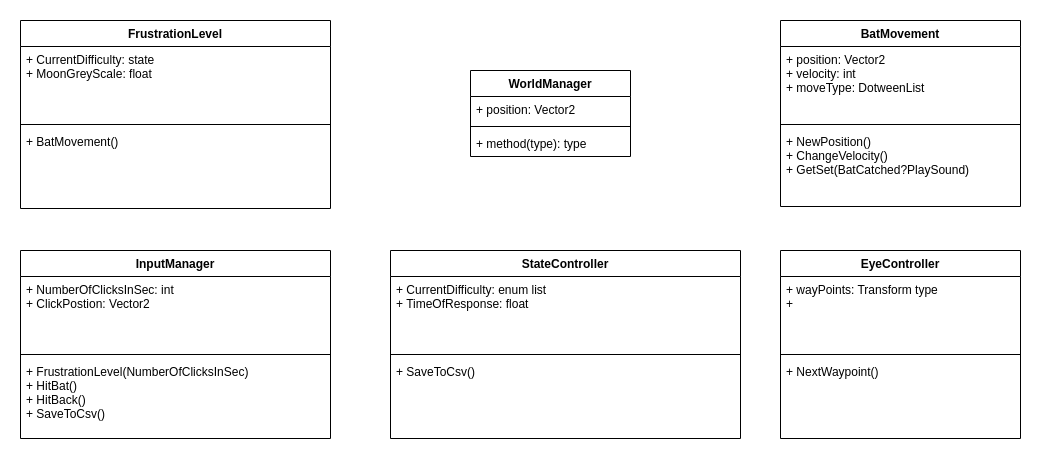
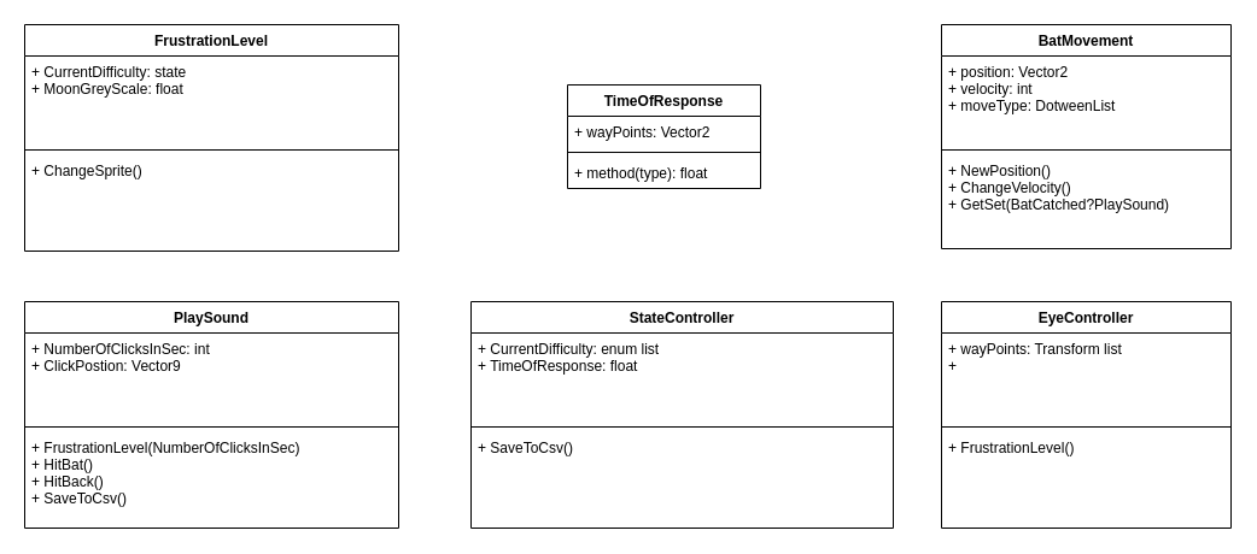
  <mxCell id="0" />
  <mxCell id="1" parent="0" />
- <mxCell id="2" value="WorldManager" style="swimlane;fontStyle=1;align=center;verticalAlign=top;childLayout=stackLayout;horizontal=1;startSize=26;horizontalStack=0;resizeParent=1;resizeParentMax=0;resizeLast=0;collapsible=1;marginBottom=0;" vertex="1" parent="1"><mxGeometry x="470" y="70" width="160" height="86" as="geometry" /></mxCell>
- <mxCell id="3" value="+ position: Vector2" style="text;strokeColor=none;fillColor=none;align=left;verticalAlign=top;spacingLeft=4;spacingRight=4;overflow=hidden;rotatable=0;points=[[0,0.5],[1,0.5]];portConstraint=eastwest;" vertex="1" parent="2"><mxGeometry y="26" width="160" height="26" as="geometry" /></mxCell>
+ <mxCell id="2" value="TimeOfResponse" style="swimlane;fontStyle=1;align=center;verticalAlign=top;childLayout=stackLayout;horizontal=1;startSize=26;horizontalStack=0;resizeParent=1;resizeParentMax=0;resizeLast=0;collapsible=1;marginBottom=0;" vertex="1" parent="1"><mxGeometry x="470" y="70" width="160" height="86" as="geometry" /></mxCell>
+ <mxCell id="3" value="+ wayPoints: Vector2" style="text;strokeColor=none;fillColor=none;align=left;verticalAlign=top;spacingLeft=4;spacingRight=4;overflow=hidden;rotatable=0;points=[[0,0.5],[1,0.5]];portConstraint=eastwest;" vertex="1" parent="2"><mxGeometry y="26" width="160" height="26" as="geometry" /></mxCell>
  <mxCell id="4" value="" style="line;strokeWidth=1;fillColor=none;align=left;verticalAlign=middle;spacingTop=-1;spacingLeft=3;spacingRight=3;rotatable=0;labelPosition=right;points=[];portConstraint=eastwest;strokeColor=inherit;" vertex="1" parent="2"><mxGeometry y="52" width="160" height="8" as="geometry" /></mxCell>
- <mxCell id="5" value="+ method(type): type" style="text;strokeColor=none;fillColor=none;align=left;verticalAlign=top;spacingLeft=4;spacingRight=4;overflow=hidden;rotatable=0;points=[[0,0.5],[1,0.5]];portConstraint=eastwest;" vertex="1" parent="2"><mxGeometry y="60" width="160" height="26" as="geometry" /></mxCell>
+ <mxCell id="5" value="+ method(type): float" style="text;strokeColor=none;fillColor=none;align=left;verticalAlign=top;spacingLeft=4;spacingRight=4;overflow=hidden;rotatable=0;points=[[0,0.5],[1,0.5]];portConstraint=eastwest;" vertex="1" parent="2"><mxGeometry y="60" width="160" height="26" as="geometry" /></mxCell>
  <mxCell id="6" value="BatMovement" style="swimlane;fontStyle=1;align=center;verticalAlign=top;childLayout=stackLayout;horizontal=1;startSize=26;horizontalStack=0;resizeParent=1;resizeParentMax=0;resizeLast=0;collapsible=1;marginBottom=0;" vertex="1" parent="1"><mxGeometry x="780" y="20" width="240" height="186" as="geometry" /></mxCell>
  <mxCell id="7" value="+ position: Vector2&#10;+ velocity: int&#10;+ moveType: DotweenList" style="text;strokeColor=none;fillColor=none;align=left;verticalAlign=top;spacingLeft=4;spacingRight=4;overflow=hidden;rotatable=0;points=[[0,0.5],[1,0.5]];portConstraint=eastwest;" vertex="1" parent="6"><mxGeometry y="26" width="240" height="74" as="geometry" /></mxCell>
  <mxCell id="8" value="" style="line;strokeWidth=1;fillColor=none;align=left;verticalAlign=middle;spacingTop=-1;spacingLeft=3;spacingRight=3;rotatable=0;labelPosition=right;points=[];portConstraint=eastwest;strokeColor=inherit;" vertex="1" parent="6"><mxGeometry y="100" width="240" height="8" as="geometry" /></mxCell>
  <mxCell id="9" value="+ NewPosition()&#10;+ ChangeVelocity()&#10;+ GetSet(BatCatched?PlaySound)" style="text;strokeColor=none;fillColor=none;align=left;verticalAlign=top;spacingLeft=4;spacingRight=4;overflow=hidden;rotatable=0;points=[[0,0.5],[1,0.5]];portConstraint=eastwest;" vertex="1" parent="6"><mxGeometry y="108" width="240" height="78" as="geometry" /></mxCell>
  <mxCell id="10" value="EyeController" style="swimlane;fontStyle=1;align=center;verticalAlign=top;childLayout=stackLayout;horizontal=1;startSize=26;horizontalStack=0;resizeParent=1;resizeParentMax=0;resizeLast=0;collapsible=1;marginBottom=0;" vertex="1" parent="1"><mxGeometry x="780" y="250" width="240" height="188" as="geometry" /></mxCell>
- <mxCell id="11" value="+ wayPoints: Transform type&#10;+" style="text;strokeColor=none;fillColor=none;align=left;verticalAlign=top;spacingLeft=4;spacingRight=4;overflow=hidden;rotatable=0;points=[[0,0.5],[1,0.5]];portConstraint=eastwest;" vertex="1" parent="10"><mxGeometry y="26" width="240" height="74" as="geometry" /></mxCell>
+ <mxCell id="11" value="+ wayPoints: Transform list&#10;+" style="text;strokeColor=none;fillColor=none;align=left;verticalAlign=top;spacingLeft=4;spacingRight=4;overflow=hidden;rotatable=0;points=[[0,0.5],[1,0.5]];portConstraint=eastwest;" vertex="1" parent="10"><mxGeometry y="26" width="240" height="74" as="geometry" /></mxCell>
  <mxCell id="12" value="" style="line;strokeWidth=1;fillColor=none;align=left;verticalAlign=middle;spacingTop=-1;spacingLeft=3;spacingRight=3;rotatable=0;labelPosition=right;points=[];portConstraint=eastwest;strokeColor=inherit;" vertex="1" parent="10"><mxGeometry y="100" width="240" height="8" as="geometry" /></mxCell>
- <mxCell id="13" value="+ NextWaypoint()" style="text;strokeColor=none;fillColor=none;align=left;verticalAlign=top;spacingLeft=4;spacingRight=4;overflow=hidden;rotatable=0;points=[[0,0.5],[1,0.5]];portConstraint=eastwest;" vertex="1" parent="10"><mxGeometry y="108" width="240" height="80" as="geometry" /></mxCell>
+ <mxCell id="13" value="+ FrustrationLevel()" style="text;strokeColor=none;fillColor=none;align=left;verticalAlign=top;spacingLeft=4;spacingRight=4;overflow=hidden;rotatable=0;points=[[0,0.5],[1,0.5]];portConstraint=eastwest;" vertex="1" parent="10"><mxGeometry y="108" width="240" height="80" as="geometry" /></mxCell>
  <mxCell id="14" value="StateController" style="swimlane;fontStyle=1;align=center;verticalAlign=top;childLayout=stackLayout;horizontal=1;startSize=26;horizontalStack=0;resizeParent=1;resizeParentMax=0;resizeLast=0;collapsible=1;marginBottom=0;" vertex="1" parent="1"><mxGeometry x="390" y="250" width="350" height="188" as="geometry" /></mxCell>
  <mxCell id="15" value="+ CurrentDifficulty: enum list&#10;+ TimeOfResponse: float&#10;" style="text;strokeColor=none;fillColor=none;align=left;verticalAlign=top;spacingLeft=4;spacingRight=4;overflow=hidden;rotatable=0;points=[[0,0.5],[1,0.5]];portConstraint=eastwest;" vertex="1" parent="14"><mxGeometry y="26" width="350" height="74" as="geometry" /></mxCell>
  <mxCell id="16" value="" style="line;strokeWidth=1;fillColor=none;align=left;verticalAlign=middle;spacingTop=-1;spacingLeft=3;spacingRight=3;rotatable=0;labelPosition=right;points=[];portConstraint=eastwest;strokeColor=inherit;" vertex="1" parent="14"><mxGeometry y="100" width="350" height="8" as="geometry" /></mxCell>
  <mxCell id="17" value="+ SaveToCsv()" style="text;strokeColor=none;fillColor=none;align=left;verticalAlign=top;spacingLeft=4;spacingRight=4;overflow=hidden;rotatable=0;points=[[0,0.5],[1,0.5]];portConstraint=eastwest;" vertex="1" parent="14"><mxGeometry y="108" width="350" height="80" as="geometry" /></mxCell>
- <mxCell id="18" value="InputManager" style="swimlane;fontStyle=1;align=center;verticalAlign=top;childLayout=stackLayout;horizontal=1;startSize=26;horizontalStack=0;resizeParent=1;resizeParentMax=0;resizeLast=0;collapsible=1;marginBottom=0;" vertex="1" parent="1"><mxGeometry x="20" y="250" width="310" height="188" as="geometry" /></mxCell>
- <mxCell id="19" value="+ NumberOfClicksInSec: int&#10;+ ClickPostion: Vector2" style="text;strokeColor=none;fillColor=none;align=left;verticalAlign=top;spacingLeft=4;spacingRight=4;overflow=hidden;rotatable=0;points=[[0,0.5],[1,0.5]];portConstraint=eastwest;" vertex="1" parent="18"><mxGeometry y="26" width="310" height="74" as="geometry" /></mxCell>
+ <mxCell id="18" value="PlaySound" style="swimlane;fontStyle=1;align=center;verticalAlign=top;childLayout=stackLayout;horizontal=1;startSize=26;horizontalStack=0;resizeParent=1;resizeParentMax=0;resizeLast=0;collapsible=1;marginBottom=0;" vertex="1" parent="1"><mxGeometry x="20" y="250" width="310" height="188" as="geometry" /></mxCell>
+ <mxCell id="19" value="+ NumberOfClicksInSec: int&#10;+ ClickPostion: Vector9" style="text;strokeColor=none;fillColor=none;align=left;verticalAlign=top;spacingLeft=4;spacingRight=4;overflow=hidden;rotatable=0;points=[[0,0.5],[1,0.5]];portConstraint=eastwest;" vertex="1" parent="18"><mxGeometry y="26" width="310" height="74" as="geometry" /></mxCell>
  <mxCell id="20" value="" style="line;strokeWidth=1;fillColor=none;align=left;verticalAlign=middle;spacingTop=-1;spacingLeft=3;spacingRight=3;rotatable=0;labelPosition=right;points=[];portConstraint=eastwest;strokeColor=inherit;" vertex="1" parent="18"><mxGeometry y="100" width="310" height="8" as="geometry" /></mxCell>
  <mxCell id="21" value="+ FrustrationLevel(NumberOfClicksInSec)&#10;+ HitBat()&#10;+ HitBack()&#10;+ SaveToCsv()" style="text;strokeColor=none;fillColor=none;align=left;verticalAlign=top;spacingLeft=4;spacingRight=4;overflow=hidden;rotatable=0;points=[[0,0.5],[1,0.5]];portConstraint=eastwest;" vertex="1" parent="18"><mxGeometry y="108" width="310" height="80" as="geometry" /></mxCell>
  <mxCell id="22" value="FrustrationLevel" style="swimlane;fontStyle=1;align=center;verticalAlign=top;childLayout=stackLayout;horizontal=1;startSize=26;horizontalStack=0;resizeParent=1;resizeParentMax=0;resizeLast=0;collapsible=1;marginBottom=0;" vertex="1" parent="1"><mxGeometry x="20" y="20" width="310" height="188" as="geometry" /></mxCell>
  <mxCell id="23" value="+ CurrentDifficulty: state&#10;+ MoonGreyScale: float" style="text;strokeColor=none;fillColor=none;align=left;verticalAlign=top;spacingLeft=4;spacingRight=4;overflow=hidden;rotatable=0;points=[[0,0.5],[1,0.5]];portConstraint=eastwest;" vertex="1" parent="22"><mxGeometry y="26" width="310" height="74" as="geometry" /></mxCell>
  <mxCell id="24" value="" style="line;strokeWidth=1;fillColor=none;align=left;verticalAlign=middle;spacingTop=-1;spacingLeft=3;spacingRight=3;rotatable=0;labelPosition=right;points=[];portConstraint=eastwest;strokeColor=inherit;" vertex="1" parent="22"><mxGeometry y="100" width="310" height="8" as="geometry" /></mxCell>
- <mxCell id="25" value="+ BatMovement()" style="text;strokeColor=none;fillColor=none;align=left;verticalAlign=top;spacingLeft=4;spacingRight=4;overflow=hidden;rotatable=0;points=[[0,0.5],[1,0.5]];portConstraint=eastwest;" vertex="1" parent="22"><mxGeometry y="108" width="310" height="80" as="geometry" /></mxCell>
+ <mxCell id="25" value="+ ChangeSprite()" style="text;strokeColor=none;fillColor=none;align=left;verticalAlign=top;spacingLeft=4;spacingRight=4;overflow=hidden;rotatable=0;points=[[0,0.5],[1,0.5]];portConstraint=eastwest;" vertex="1" parent="22"><mxGeometry y="108" width="310" height="80" as="geometry" /></mxCell>
